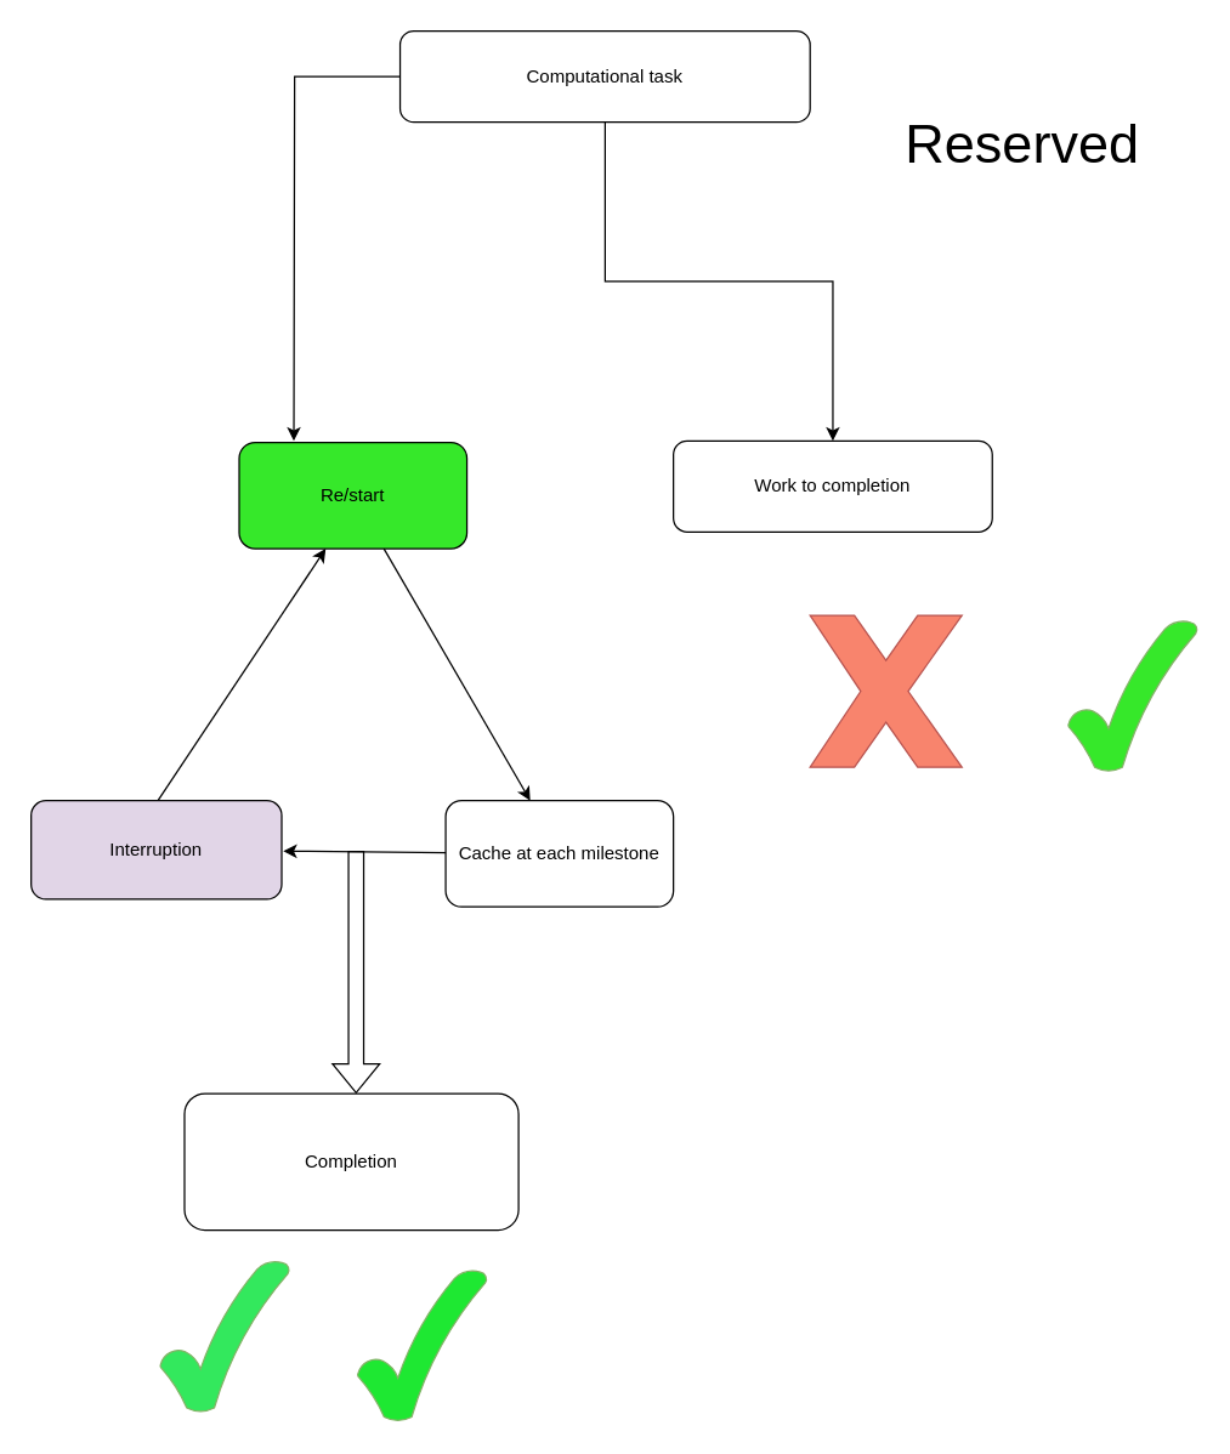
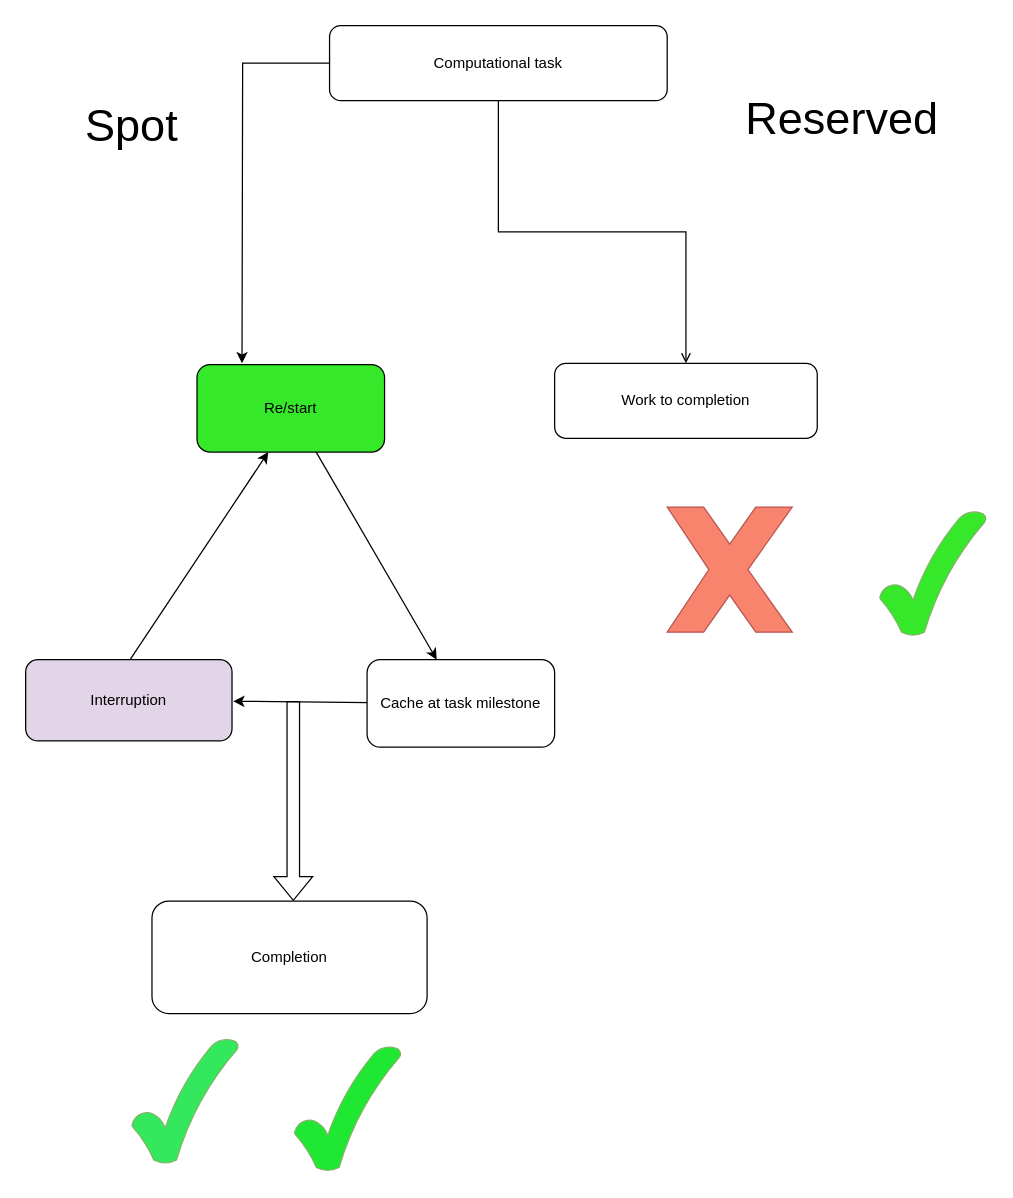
  <mxCell id="0" />
  <mxCell id="1" parent="0" />
  <mxCell id="2" value="" style="edgeStyle=orthogonalEdgeStyle;orthogonalLoop=1;jettySize=auto;html=1;rounded=0;" parent="1" source="4" edge="1"><mxGeometry relative="1" as="geometry"><mxPoint x="193" y="290" as="targetPoint" /></mxGeometry></mxCell>
- <mxCell id="3" value="" style="edgeStyle=orthogonalEdgeStyle;orthogonalLoop=1;jettySize=auto;html=1;rounded=0;" parent="1" source="4" target="5" edge="1"><mxGeometry relative="1" as="geometry" /></mxCell>
+ <mxCell id="3" value="" style="edgeStyle=orthogonalEdgeStyle;orthogonalLoop=1;jettySize=auto;html=1;rounded=0;endArrow=open;" parent="1" source="4" target="5" edge="1"><mxGeometry relative="1" as="geometry" /></mxCell>
  <mxCell id="4" value="Computational task" style="rounded=1;whiteSpace=wrap;html=1;" parent="1" vertex="1"><mxGeometry x="263" y="20" width="270" height="60" as="geometry" /></mxCell>
  <mxCell id="5" value="Work to completion" style="whiteSpace=wrap;html=1;rounded=1;" parent="1" vertex="1"><mxGeometry x="443" y="290" width="210" height="60" as="geometry" /></mxCell>
+ <mxCell id="6" value="&lt;font style=&quot;font-size: 36px;&quot;&gt;Spot&lt;/font&gt;" style="text;strokeColor=none;align=center;fillColor=none;html=1;verticalAlign=middle;whiteSpace=wrap;rounded=0;" parent="1" vertex="1"><mxGeometry x="20" y="60" width="170" height="80" as="geometry" /></mxCell>
  <mxCell id="7" value="&lt;font style=&quot;font-size: 36px;&quot;&gt;Reserved&lt;/font&gt;" style="text;strokeColor=none;align=center;fillColor=none;html=1;verticalAlign=middle;whiteSpace=wrap;rounded=0;" parent="1" vertex="1"><mxGeometry x="593" y="72.5" width="160" height="42.5" as="geometry" /></mxCell>
  <mxCell id="8" value="" style="edgeStyle=orthogonalEdgeStyle;rounded=0;orthogonalLoop=1;jettySize=auto;html=1;noEdgeStyle=1;" parent="1" source="9" edge="1"><mxGeometry relative="1" as="geometry"><mxPoint x="348.682" y="527" as="targetPoint" /></mxGeometry></mxCell>
  <mxCell id="9" value="Re/start" style="rounded=1;whiteSpace=wrap;html=1;fillColor=#36e82a;" parent="1" vertex="1"><mxGeometry x="157" y="291" width="150" height="70" as="geometry" /></mxCell>
  <mxCell id="10" value="" style="edgeStyle=orthogonalEdgeStyle;rounded=0;orthogonalLoop=1;jettySize=auto;html=1;noEdgeStyle=1;" parent="1" edge="1"><mxGeometry relative="1" as="geometry"><mxPoint x="294" y="561.294" as="sourcePoint" /><mxPoint x="186" y="560.277" as="targetPoint" /></mxGeometry></mxCell>
- <mxCell id="11" value="Cache at each milestone" style="rounded=1;whiteSpace=wrap;html=1;" parent="1" vertex="1"><mxGeometry x="293" y="527" width="150" height="70" as="geometry" /></mxCell>
+ <mxCell id="11" value="Cache at task milestone" style="rounded=1;whiteSpace=wrap;html=1;" parent="1" vertex="1"><mxGeometry x="293" y="527" width="150" height="70" as="geometry" /></mxCell>
  <mxCell id="12" value="Interruption" style="whiteSpace=wrap;html=1;rounded=1;fillColor=#e1d5e7;" parent="1" vertex="1"><mxGeometry x="20" y="527" width="165" height="65" as="geometry" /></mxCell>
  <mxCell id="13" value="" style="endArrow=classic;html=1;rounded=0;exitX=0.5;exitY=0;exitDx=0;exitDy=0;entryX=0.38;entryY=1;entryDx=0;entryDy=0;entryPerimeter=0;" parent="1" target="9" edge="1"><mxGeometry width="50" height="50" relative="1" as="geometry"><mxPoint x="103.5" y="527" as="sourcePoint" /><mxPoint x="247" y="511" as="targetPoint" /></mxGeometry></mxCell>
  <mxCell id="14" value="" style="shape=flexArrow;endArrow=classic;html=1;rounded=0;" parent="1" edge="1"><mxGeometry width="50" height="50" relative="1" as="geometry"><mxPoint x="234" y="560" as="sourcePoint" /><mxPoint x="234" y="720" as="targetPoint" /></mxGeometry></mxCell>
  <mxCell id="15" value="Completion" style="rounded=1;whiteSpace=wrap;html=1;" parent="1" vertex="1"><mxGeometry x="121" y="720" width="220" height="90" as="geometry" /></mxCell>
  <mxCell id="16" value="" style="verticalLabelPosition=bottom;verticalAlign=top;html=1;shape=mxgraph.basic.tick;fillColor=#33E85D;strokeColor=#82b366;" vertex="1" parent="1"><mxGeometry x="105" y="830" width="85" height="100" as="geometry" /></mxCell>
  <mxCell id="17" value="" style="verticalLabelPosition=bottom;verticalAlign=top;html=1;shape=mxgraph.basic.tick;fillColor=#1EE832;strokeColor=#82b366;" vertex="1" parent="1"><mxGeometry x="235" y="836" width="85" height="100" as="geometry" /></mxCell>
  <mxCell id="18" value="" style="verticalLabelPosition=bottom;verticalAlign=top;html=1;shape=mxgraph.basic.tick;fillColor=#36E82A;strokeColor=#82b366;" vertex="1" parent="1"><mxGeometry x="703" y="408" width="85" height="100" as="geometry" /></mxCell>
  <mxCell id="19" value="" style="verticalLabelPosition=bottom;verticalAlign=top;html=1;shape=mxgraph.basic.x;fillColor=#F8846D;strokeColor=#b85450;" vertex="1" parent="1"><mxGeometry x="533" y="405" width="100" height="100" as="geometry" /></mxCell>
